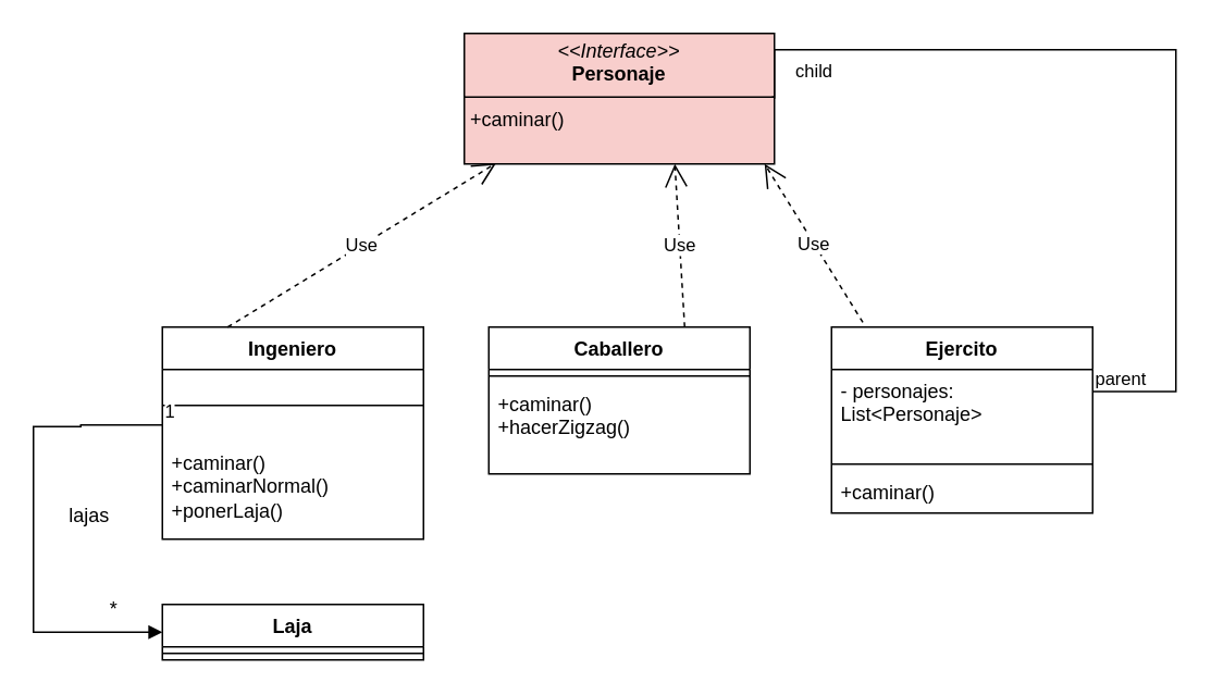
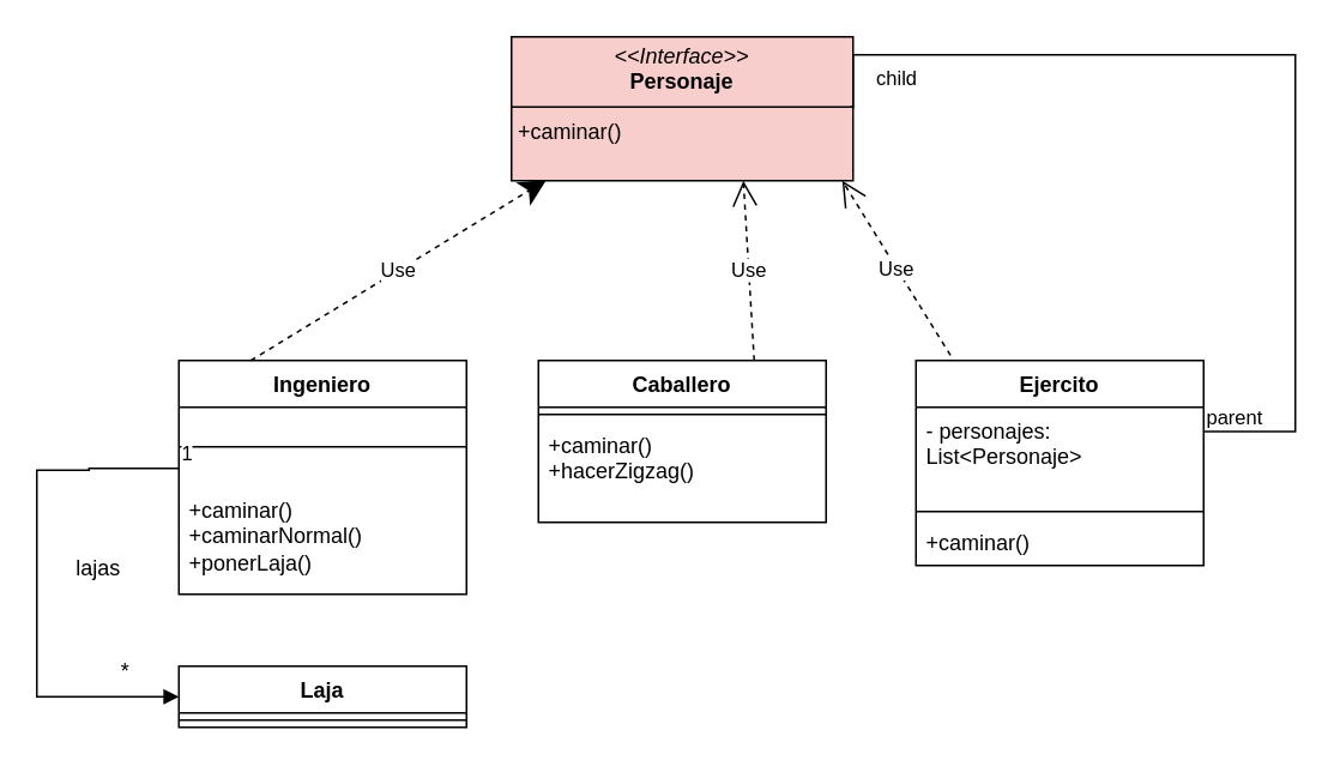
  <mxCell id="0" />
  <mxCell id="1" parent="0" />
  <mxCell id="2" value="Ingeniero" style="swimlane;fontStyle=1;align=center;verticalAlign=top;childLayout=stackLayout;horizontal=1;startSize=26;horizontalStack=0;resizeParent=1;resizeParentMax=0;resizeLast=0;collapsible=1;marginBottom=0;whiteSpace=wrap;html=1;" vertex="1" parent="1"><mxGeometry x="99" y="200" width="160" height="130" as="geometry" /></mxCell>
  <mxCell id="3" value="" style="line;strokeWidth=1;fillColor=none;align=left;verticalAlign=middle;spacingTop=-1;spacingLeft=3;spacingRight=3;rotatable=0;labelPosition=right;points=[];portConstraint=eastwest;strokeColor=inherit;" vertex="1" parent="2"><mxGeometry y="26" width="160" height="44" as="geometry" /></mxCell>
  <mxCell id="4" value="+caminar()&lt;div&gt;+caminarNormal()&lt;/div&gt;&lt;div&gt;+ponerLaja()&lt;/div&gt;" style="text;strokeColor=none;fillColor=none;align=left;verticalAlign=top;spacingLeft=4;spacingRight=4;overflow=hidden;rotatable=0;points=[[0,0.5],[1,0.5]];portConstraint=eastwest;whiteSpace=wrap;html=1;" vertex="1" parent="2"><mxGeometry y="70" width="160" height="60" as="geometry" /></mxCell>
  <mxCell id="5" value="&lt;p style=&quot;margin:0px;margin-top:4px;text-align:center;&quot;&gt;&lt;i&gt;&amp;lt;&amp;lt;Interface&amp;gt;&amp;gt;&lt;/i&gt;&lt;br&gt;&lt;b&gt;Personaje&lt;/b&gt;&lt;/p&gt;&lt;hr size=&quot;1&quot; style=&quot;border-style:solid;&quot;&gt;&lt;p style=&quot;margin:0px;margin-left:4px;&quot;&gt;&lt;/p&gt;&lt;p style=&quot;margin:0px;margin-left:4px;&quot;&gt;+caminar()&lt;/p&gt;" style="verticalAlign=top;align=left;overflow=fill;html=1;whiteSpace=wrap;fillColor=#f8cecc;" vertex="1" parent="1"><mxGeometry x="284" y="20" width="190" height="80" as="geometry" /></mxCell>
  <mxCell id="6" value="Caballero&lt;span style=&quot;color: rgba(0, 0, 0, 0); font-family: monospace; font-size: 0px; font-weight: 400; text-align: start; text-wrap-mode: nowrap;&quot;&gt;%3CmxGraphModel%3E%3Croot%3E%3CmxCell%20id%3D%220%22%2F%3E%3CmxCell%20id%3D%221%22%20parent%3D%220%22%2F%3E%3CmxCell%20id%3D%222%22%20value%3D%22Ingeniero%22%20style%3D%22swimlane%3BfontStyle%3D1%3Balign%3Dcenter%3BverticalAlign%3Dtop%3BchildLayout%3DstackLayout%3Bhorizontal%3D1%3BstartSize%3D26%3BhorizontalStack%3D0%3BresizeParent%3D1%3BresizeParentMax%3D0%3BresizeLast%3D0%3Bcollapsible%3D1%3BmarginBottom%3D0%3BwhiteSpace%3Dwrap%3Bhtml%3D1%3B%22%20vertex%3D%221%22%20parent%3D%221%22%3E%3CmxGeometry%20x%3D%2280%22%20y%3D%22270%22%20width%3D%22160%22%20height%3D%2286%22%20as%3D%22geometry%22%2F%3E%3C%2FmxCell%3E%3CmxCell%20id%3D%223%22%20value%3D%22%2B%20field%3A%20type%22%20style%3D%22text%3BstrokeColor%3Dnone%3BfillColor%3Dnone%3Balign%3Dleft%3BverticalAlign%3Dtop%3BspacingLeft%3D4%3BspacingRight%3D4%3Boverflow%3Dhidden%3Brotatable%3D0%3Bpoints%3D%5B%5B0%2C0.5%5D%2C%5B1%2C0.5%5D%5D%3BportConstraint%3Deastwest%3BwhiteSpace%3Dwrap%3Bhtml%3D1%3B%22%20vertex%3D%221%22%20parent%3D%222%22%3E%3CmxGeometry%20y%3D%2226%22%20width%3D%22160%22%20height%3D%2226%22%20as%3D%22geometry%22%2F%3E%3C%2FmxCell%3E%3CmxCell%20id%3D%224%22%20value%3D%22%22%20style%3D%22line%3BstrokeWidth%3D1%3BfillColor%3Dnone%3Balign%3Dleft%3BverticalAlign%3Dmiddle%3BspacingTop%3D-1%3BspacingLeft%3D3%3BspacingRight%3D3%3Brotatable%3D0%3BlabelPosition%3Dright%3Bpoints%3D%5B%5D%3BportConstraint%3Deastwest%3BstrokeColor%3Dinherit%3B%22%20vertex%3D%221%22%20parent%3D%222%22%3E%3CmxGeometry%20y%3D%2252%22%20width%3D%22160%22%20height%3D%228%22%20as%3D%22geometry%22%2F%3E%3C%2FmxCell%3E%3CmxCell%20id%3D%225%22%20value%3D%22%2B%20method(type)%3A%20type%22%20style%3D%22text%3BstrokeColor%3Dnone%3BfillColor%3Dnone%3Balign%3Dleft%3BverticalAlign%3Dtop%3BspacingLeft%3D4%3BspacingRight%3D4%3Boverflow%3Dhidden%3Brotatable%3D0%3Bpoints%3D%5B%5B0%2C0.5%5D%2C%5B1%2C0.5%5D%5D%3BportConstraint%3Deastwest%3BwhiteSpace%3Dwrap%3Bhtml%3D1%3B%22%20vertex%3D%221%22%20parent%3D%222%22%3E%3CmxGeometry%20y%3D%2260%22%20width%3D%22160%22%20height%3D%2226%22%20as%3D%22geometry%22%2F%3E%3C%2FmxCell%3E%3C%2Froot%3E%3C%2FmxGraphModel%3E&lt;/span&gt;" style="swimlane;fontStyle=1;align=center;verticalAlign=top;childLayout=stackLayout;horizontal=1;startSize=26;horizontalStack=0;resizeParent=1;resizeParentMax=0;resizeLast=0;collapsible=1;marginBottom=0;whiteSpace=wrap;html=1;" vertex="1" parent="1"><mxGeometry x="299" y="200" width="160" height="90" as="geometry" /></mxCell>
  <mxCell id="7" value="" style="line;strokeWidth=1;fillColor=none;align=left;verticalAlign=middle;spacingTop=-1;spacingLeft=3;spacingRight=3;rotatable=0;labelPosition=right;points=[];portConstraint=eastwest;strokeColor=inherit;" vertex="1" parent="6"><mxGeometry y="26" width="160" height="8" as="geometry" /></mxCell>
  <mxCell id="8" value="+caminar()&lt;div&gt;+hacerZigzag()&lt;/div&gt;" style="text;strokeColor=none;fillColor=none;align=left;verticalAlign=top;spacingLeft=4;spacingRight=4;overflow=hidden;rotatable=0;points=[[0,0.5],[1,0.5]];portConstraint=eastwest;whiteSpace=wrap;html=1;" vertex="1" parent="6"><mxGeometry y="34" width="160" height="56" as="geometry" /></mxCell>
  <mxCell id="9" value="Ejercito" style="swimlane;fontStyle=1;align=center;verticalAlign=top;childLayout=stackLayout;horizontal=1;startSize=26;horizontalStack=0;resizeParent=1;resizeParentMax=0;resizeLast=0;collapsible=1;marginBottom=0;whiteSpace=wrap;html=1;" vertex="1" parent="1"><mxGeometry x="509" y="200" width="160" height="114" as="geometry" /></mxCell>
  <mxCell id="10" value="- personajes: List&amp;lt;Personaje&amp;gt;" style="text;strokeColor=none;fillColor=none;align=left;verticalAlign=top;spacingLeft=4;spacingRight=4;overflow=hidden;rotatable=0;points=[[0,0.5],[1,0.5]];portConstraint=eastwest;whiteSpace=wrap;html=1;" vertex="1" parent="9"><mxGeometry y="26" width="160" height="54" as="geometry" /></mxCell>
  <mxCell id="11" value="" style="line;strokeWidth=1;fillColor=none;align=left;verticalAlign=middle;spacingTop=-1;spacingLeft=3;spacingRight=3;rotatable=0;labelPosition=right;points=[];portConstraint=eastwest;strokeColor=inherit;" vertex="1" parent="9"><mxGeometry y="80" width="160" height="8" as="geometry" /></mxCell>
  <mxCell id="12" value="+caminar()" style="text;strokeColor=none;fillColor=none;align=left;verticalAlign=top;spacingLeft=4;spacingRight=4;overflow=hidden;rotatable=0;points=[[0,0.5],[1,0.5]];portConstraint=eastwest;whiteSpace=wrap;html=1;" vertex="1" parent="9"><mxGeometry y="88" width="160" height="26" as="geometry" /></mxCell>
  <mxCell id="13" value="" style="endArrow=none;html=1;edgeStyle=orthogonalEdgeStyle;rounded=0;entryX=1;entryY=0.5;entryDx=0;entryDy=0;" edge="1" parent="1" target="5"><mxGeometry relative="1" as="geometry"><mxPoint x="669" y="239.5" as="sourcePoint" /><mxPoint x="719" y="30" as="targetPoint" /><Array as="points"><mxPoint x="720" y="240" /><mxPoint x="720" y="30" /></Array></mxGeometry></mxCell>
  <mxCell id="14" value="parent" style="edgeLabel;resizable=0;html=1;align=left;verticalAlign=bottom;" connectable="0" vertex="1" parent="13"><mxGeometry x="-1" relative="1" as="geometry" /></mxCell>
  <mxCell id="15" value="child" style="edgeLabel;resizable=0;html=1;align=right;verticalAlign=bottom;" connectable="0" vertex="1" parent="13"><mxGeometry x="1" relative="1" as="geometry"><mxPoint x="36" y="-10" as="offset" /></mxGeometry></mxCell>
- <mxCell id="16" value="Use" style="endArrow=open;endSize=12;dashed=1;html=1;rounded=0;entryX=0.102;entryY=0.995;entryDx=0;entryDy=0;entryPerimeter=0;exitX=0.25;exitY=0;exitDx=0;exitDy=0;" edge="1" parent="1" source="2" target="5"><mxGeometry width="160" relative="1" as="geometry"><mxPoint x="139" y="130" as="sourcePoint" /><mxPoint x="299" y="130" as="targetPoint" /></mxGeometry></mxCell>
+ <mxCell id="16" value="Use" style="endArrow=classic;endSize=12;dashed=1;html=1;rounded=0;entryX=0.102;entryY=0.995;entryDx=0;entryDy=0;entryPerimeter=0;exitX=0.25;exitY=0;exitDx=0;exitDy=0;" edge="1" parent="1" source="2" target="5"><mxGeometry width="160" relative="1" as="geometry"><mxPoint x="139" y="130" as="sourcePoint" /><mxPoint x="299" y="130" as="targetPoint" /></mxGeometry></mxCell>
  <mxCell id="17" value="Use" style="endArrow=open;endSize=12;dashed=1;html=1;rounded=0;entryX=0.102;entryY=0.995;entryDx=0;entryDy=0;entryPerimeter=0;exitX=0.75;exitY=0;exitDx=0;exitDy=0;" edge="1" parent="1" source="6"><mxGeometry width="160" relative="1" as="geometry"><mxPoint x="249" y="200" as="sourcePoint" /><mxPoint x="413" y="100" as="targetPoint" /></mxGeometry></mxCell>
  <mxCell id="18" value="Use" style="endArrow=open;endSize=12;dashed=1;html=1;rounded=0;entryX=0.102;entryY=0.995;entryDx=0;entryDy=0;entryPerimeter=0;exitX=0.12;exitY=-0.025;exitDx=0;exitDy=0;exitPerimeter=0;" edge="1" parent="1" source="9"><mxGeometry width="160" relative="1" as="geometry"><mxPoint x="474" y="200" as="sourcePoint" /><mxPoint x="468" y="100" as="targetPoint" /></mxGeometry></mxCell>
  <mxCell id="19" value="Laja" style="swimlane;fontStyle=1;align=center;verticalAlign=top;childLayout=stackLayout;horizontal=1;startSize=26;horizontalStack=0;resizeParent=1;resizeParentMax=0;resizeLast=0;collapsible=1;marginBottom=0;whiteSpace=wrap;html=1;" vertex="1" parent="1"><mxGeometry x="99" y="370" width="160" height="34" as="geometry" /></mxCell>
  <mxCell id="20" value="" style="line;strokeWidth=1;fillColor=none;align=left;verticalAlign=middle;spacingTop=-1;spacingLeft=3;spacingRight=3;rotatable=0;labelPosition=right;points=[];portConstraint=eastwest;strokeColor=inherit;" vertex="1" parent="19"><mxGeometry y="26" width="160" height="8" as="geometry" /></mxCell>
  <mxCell id="21" value="" style="endArrow=block;endFill=1;html=1;edgeStyle=orthogonalEdgeStyle;align=left;verticalAlign=top;rounded=0;entryX=0;entryY=0.5;entryDx=0;entryDy=0;" edge="1" parent="1" target="19"><mxGeometry x="-1" relative="1" as="geometry"><mxPoint x="99" y="260" as="sourcePoint" /><mxPoint x="79" y="386.5" as="targetPoint" /><Array as="points"><mxPoint x="49" y="260" /><mxPoint x="49" y="261" /><mxPoint x="20" y="261" /><mxPoint x="20" y="387" /></Array><mxPoint as="offset" /></mxGeometry></mxCell>
  <mxCell id="22" value="1" style="edgeLabel;resizable=0;html=1;align=left;verticalAlign=bottom;" connectable="0" vertex="1" parent="21"><mxGeometry x="-1" relative="1" as="geometry" /></mxCell>
  <mxCell id="23" value="lajas" style="text;html=1;align=center;verticalAlign=middle;resizable=0;points=[];autosize=1;strokeColor=none;fillColor=none;" vertex="1" parent="1"><mxGeometry x="29" y="301" width="50" height="30" as="geometry" /></mxCell>
  <mxCell id="24" value="*" style="text;html=1;align=center;verticalAlign=middle;resizable=0;points=[];autosize=1;strokeColor=none;fillColor=none;" vertex="1" parent="1"><mxGeometry x="54" y="358" width="30" height="30" as="geometry" /></mxCell>
